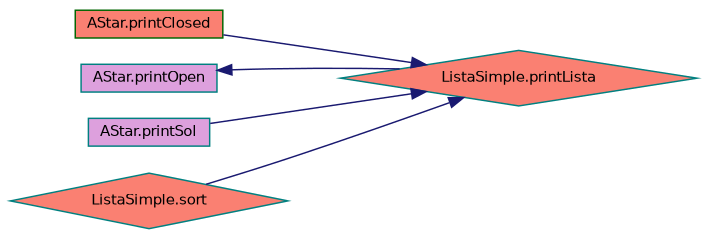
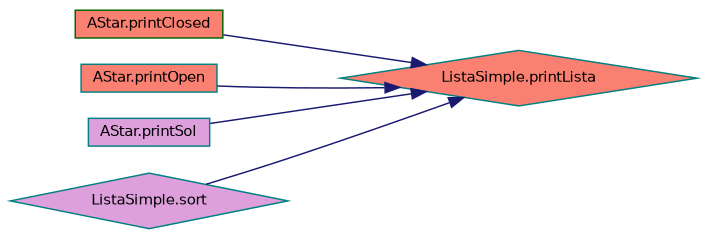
  digraph {
    rankdir=RL
    node [color=teal fillcolor=plum fontname=Helvetica fontsize=10 shape=box style=filled]
    edge [color=midnightblue dir=back fontname=Helvetica fontsize=10 labelfontname=Helvetica labelfontsize=10 style=solid]
    n1 [fillcolor=salmon fontcolor=black height=0.2 label="ListaSimple.printLista" shape=diamond width=0.4]
    n2 [color=darkgreen fillcolor=salmon height=0.2 label="AStar.printClosed" width=0.4]
-   n3 [height=0.2 label="AStar.printOpen" width=0.4]
+   n3 [fillcolor=salmon height=0.2 label="AStar.printOpen" width=0.4]
    n4 [height=0.2 label="AStar.printSol" width=0.4]
-   n5 [fillcolor=salmon height=0.2 label="ListaSimple.sort" shape=diamond width=0.4]
+   n5 [height=0.2 label="ListaSimple.sort" shape=diamond width=0.4]
    n1 -> n2
-   n3 -> n1
+   n1 -> n3
    n1 -> n4
    n1 -> n5
  }
